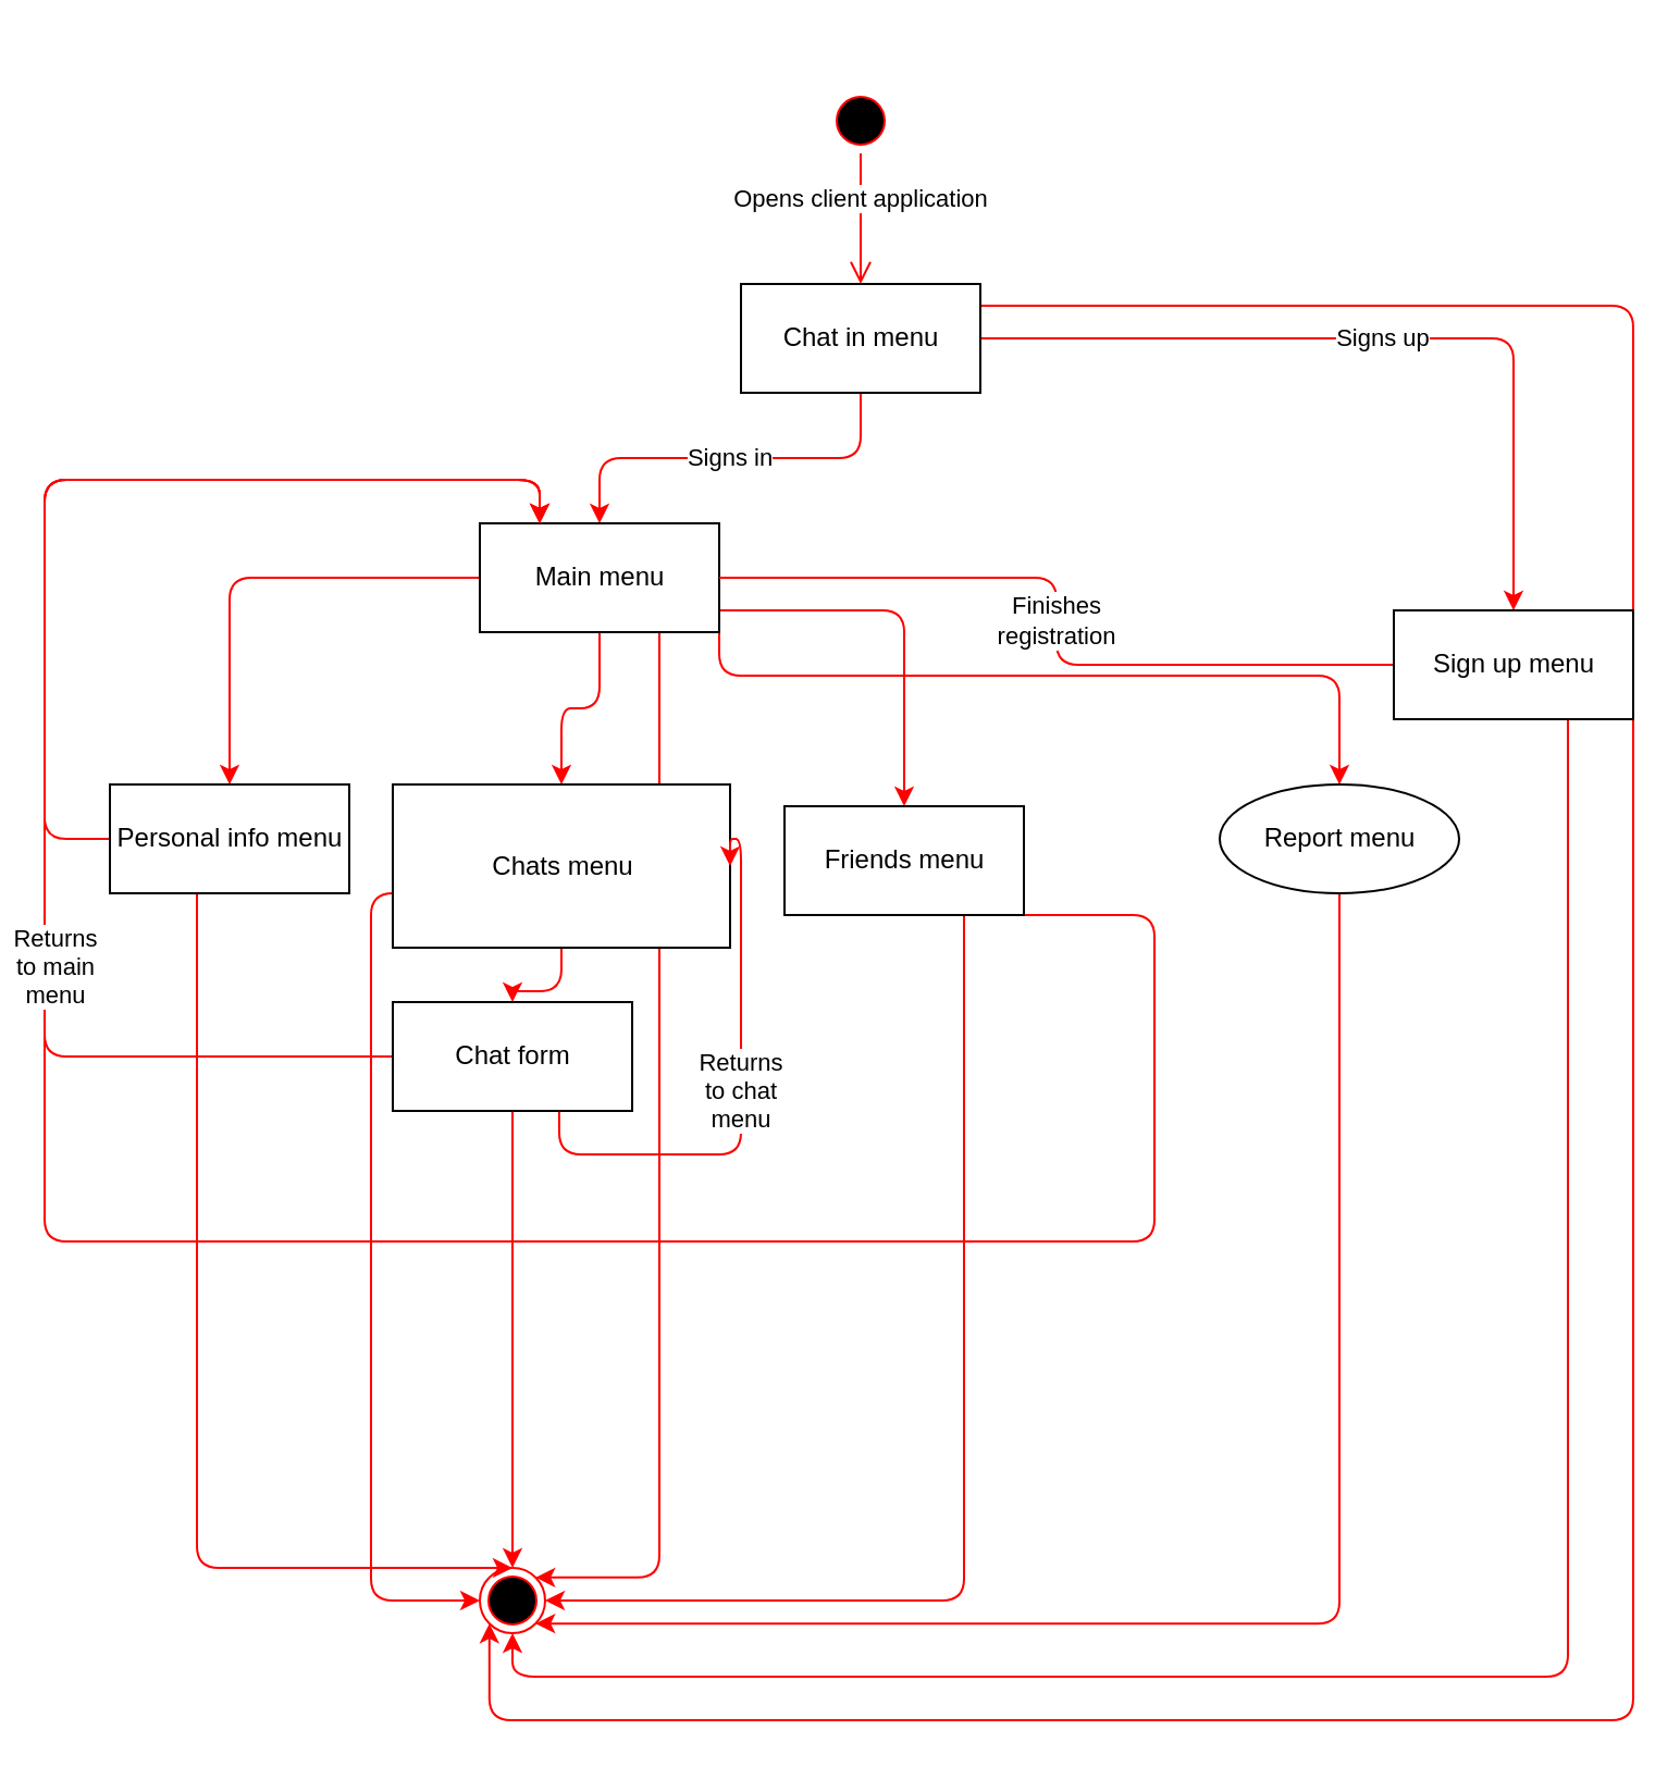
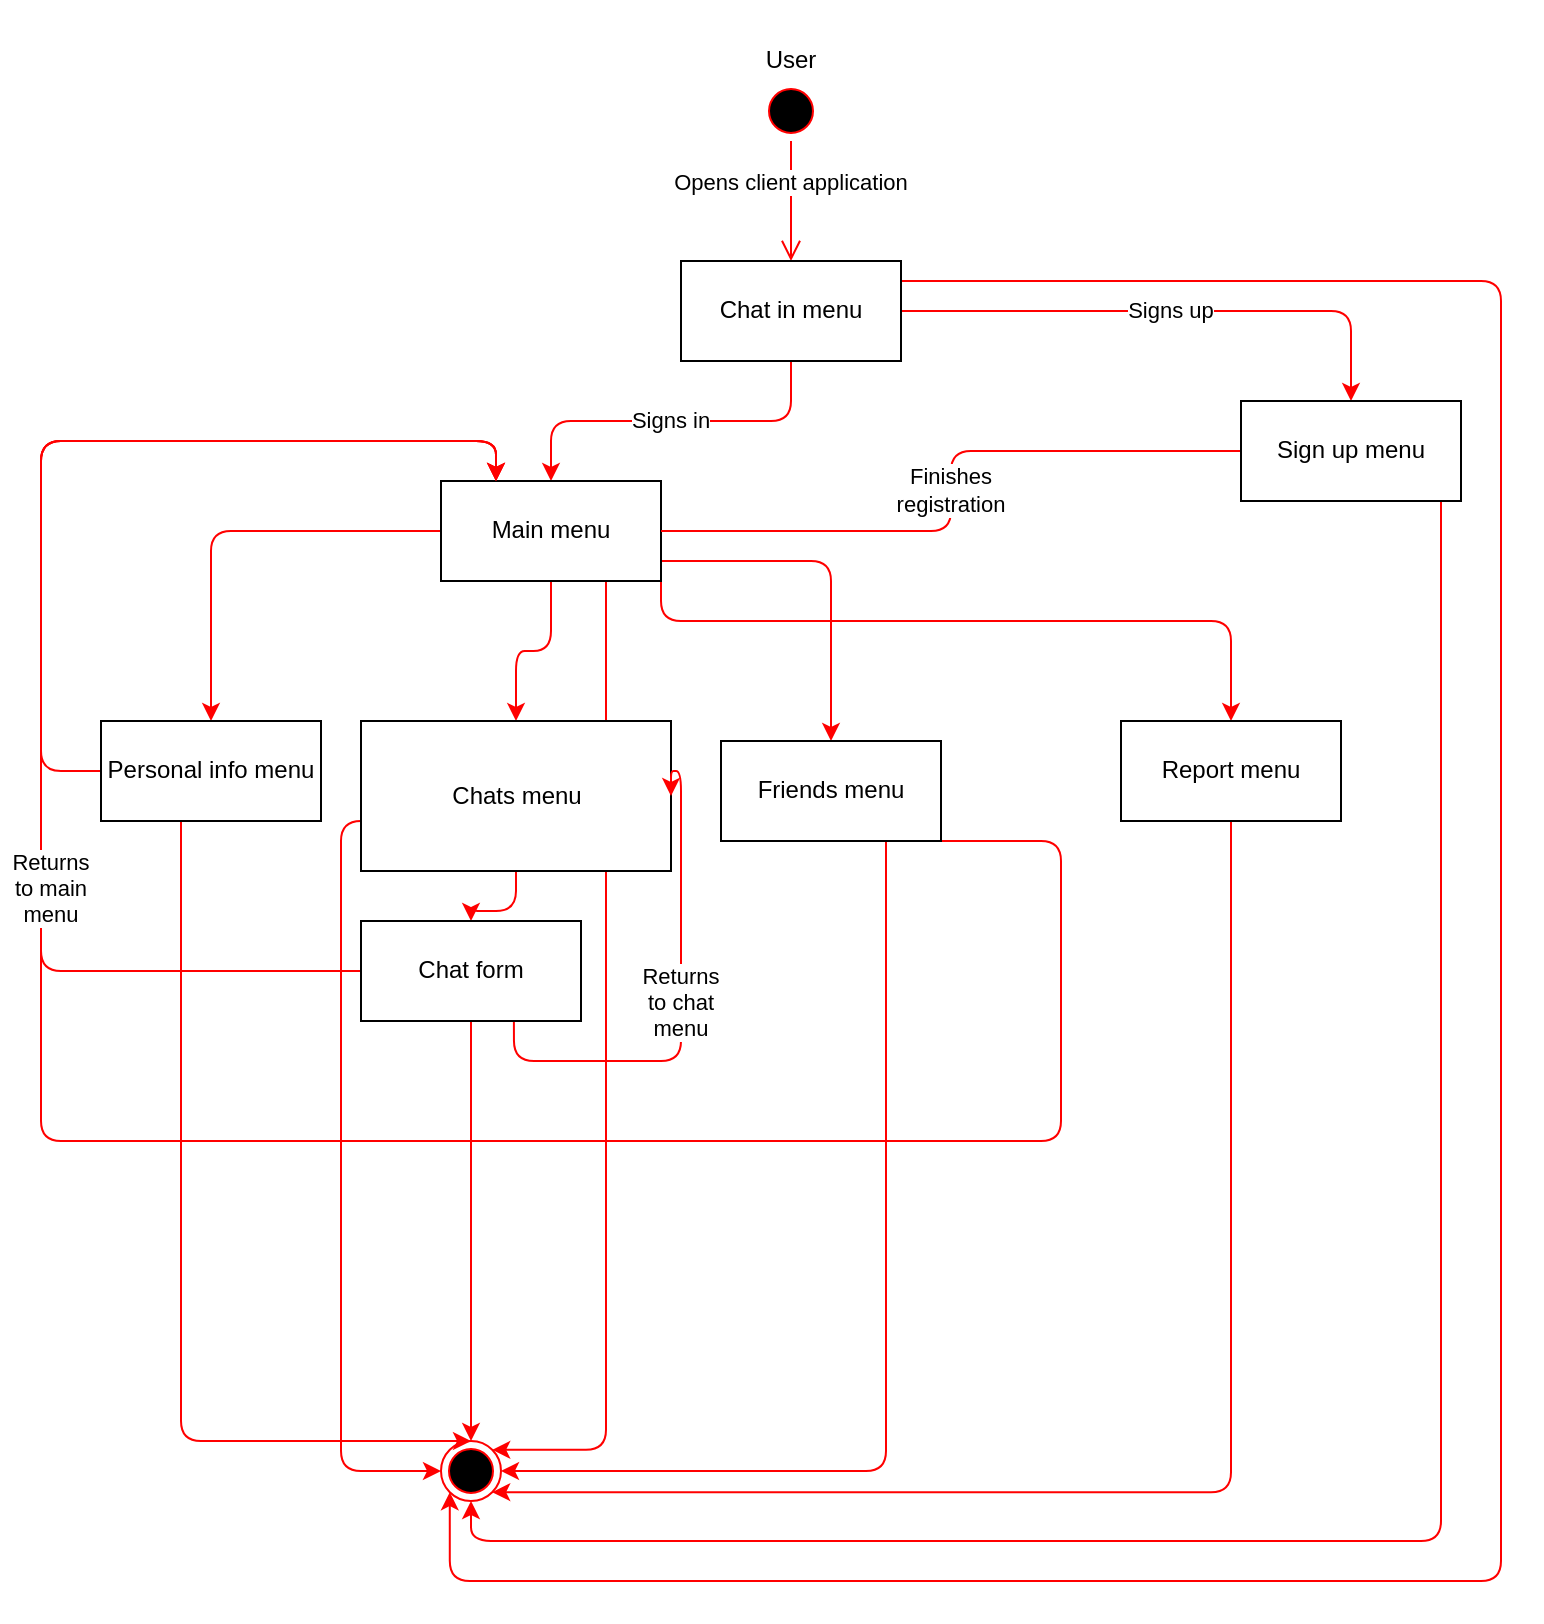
  <mxCell id="0" />
  <mxCell id="1" parent="0" />
  <mxCell id="2" value="Opens client application" style="edgeStyle=orthogonalEdgeStyle;html=1;verticalAlign=bottom;endArrow=open;endSize=8;strokeColor=#ff0000;entryX=0.5;entryY=0;entryDx=0;entryDy=0;" parent="1" source="4" target="9" edge="1"><mxGeometry relative="1" as="geometry"><mxPoint x="395" y="130" as="targetPoint" /></mxGeometry></mxCell>
  <mxCell id="3" value="" style="group" parent="1" vertex="1" connectable="0"><mxGeometry x="375" y="20" width="40" height="50" as="geometry" /></mxCell>
  <mxCell id="4" value="" style="ellipse;html=1;shape=startState;fillColor=#000000;strokeColor=#ff0000;" parent="3" vertex="1"><mxGeometry x="5" y="20" width="30" height="30" as="geometry" /></mxCell>
+ <mxCell id="5" value="User" style="text;html=1;align=center;verticalAlign=middle;resizable=0;points=[];autosize=1;" parent="3" vertex="1"><mxGeometry width="40" height="20" as="geometry" /></mxCell>
  <mxCell id="6" value="Signs in" style="edgeStyle=orthogonalEdgeStyle;rounded=1;orthogonalLoop=1;jettySize=auto;html=1;entryX=0.5;entryY=0;entryDx=0;entryDy=0;strokeColor=#FF0000;exitX=0.5;exitY=1;exitDx=0;exitDy=0;" parent="1" source="9" target="15" edge="1"><mxGeometry relative="1" as="geometry" /></mxCell>
  <mxCell id="7" value="Signs up" style="edgeStyle=orthogonalEdgeStyle;rounded=1;orthogonalLoop=1;jettySize=auto;html=1;entryX=0.5;entryY=0;entryDx=0;entryDy=0;strokeColor=#FF0000;" parent="1" source="9" target="18" edge="1"><mxGeometry relative="1" as="geometry" /></mxCell>
  <mxCell id="8" style="edgeStyle=orthogonalEdgeStyle;rounded=1;orthogonalLoop=1;jettySize=auto;html=1;entryX=0;entryY=1;entryDx=0;entryDy=0;strokeColor=#FF0000;" parent="1" source="9" target="33" edge="1"><mxGeometry relative="1" as="geometry"><Array as="points"><mxPoint x="750" y="140" /><mxPoint x="750" y="790" /><mxPoint x="224" y="790" /></Array></mxGeometry></mxCell>
  <mxCell id="9" value="Chat in menu" style="html=1;" parent="1" vertex="1"><mxGeometry x="340" y="130" width="110" height="50" as="geometry" /></mxCell>
  <mxCell id="10" value="" style="edgeStyle=orthogonalEdgeStyle;rounded=1;orthogonalLoop=1;jettySize=auto;html=1;entryX=0.5;entryY=0;entryDx=0;entryDy=0;strokeColor=#FF0000;" parent="1" source="15" target="21" edge="1"><mxGeometry relative="1" as="geometry" /></mxCell>
  <mxCell id="11" value="" style="edgeStyle=orthogonalEdgeStyle;rounded=1;orthogonalLoop=1;jettySize=auto;html=1;entryX=0.5;entryY=0;entryDx=0;entryDy=0;strokeColor=#FF0000;" parent="1" source="15" target="24" edge="1"><mxGeometry relative="1" as="geometry" /></mxCell>
  <mxCell id="12" style="edgeStyle=orthogonalEdgeStyle;rounded=1;orthogonalLoop=1;jettySize=auto;html=1;entryX=0.5;entryY=0;entryDx=0;entryDy=0;strokeColor=#FF0000;" parent="1" source="15" target="27" edge="1"><mxGeometry relative="1" as="geometry"><Array as="points"><mxPoint x="415" y="280" /></Array></mxGeometry></mxCell>
  <mxCell id="13" style="edgeStyle=orthogonalEdgeStyle;rounded=1;orthogonalLoop=1;jettySize=auto;html=1;exitX=0.75;exitY=1;exitDx=0;exitDy=0;entryX=1;entryY=0;entryDx=0;entryDy=0;strokeColor=#FF0000;" parent="1" source="15" target="33" edge="1"><mxGeometry relative="1" as="geometry"><Array as="points"><mxPoint x="303" y="724" /></Array></mxGeometry></mxCell>
  <mxCell id="14" style="edgeStyle=orthogonalEdgeStyle;rounded=1;orthogonalLoop=1;jettySize=auto;html=1;entryX=0.5;entryY=0;entryDx=0;entryDy=0;strokeColor=#FF0000;exitX=1;exitY=1;exitDx=0;exitDy=0;" parent="1" source="15" target="35" edge="1"><mxGeometry relative="1" as="geometry"><Array as="points"><mxPoint x="330" y="310" /><mxPoint x="615" y="310" /></Array></mxGeometry></mxCell>
  <mxCell id="15" value="Main menu" style="html=1;" parent="1" vertex="1"><mxGeometry x="220" y="240" width="110" height="50" as="geometry" /></mxCell>
  <mxCell id="16" value="Finishes&lt;br&gt;registration" style="edgeStyle=orthogonalEdgeStyle;rounded=1;orthogonalLoop=1;jettySize=auto;html=1;strokeColor=#FF0000;endArrow=none;" parent="1" source="18" target="15" edge="1"><mxGeometry relative="1" as="geometry" /></mxCell>
  <mxCell id="17" style="edgeStyle=orthogonalEdgeStyle;rounded=1;orthogonalLoop=1;jettySize=auto;html=1;entryX=0.5;entryY=1;entryDx=0;entryDy=0;strokeColor=#FF0000;" parent="1" source="18" target="33" edge="1"><mxGeometry relative="1" as="geometry"><Array as="points"><mxPoint x="720" y="770" /><mxPoint x="235" y="770" /></Array></mxGeometry></mxCell>
- <mxCell id="18" value="Sign up menu" style="html=1;" parent="1" vertex="1"><mxGeometry x="640" y="280" width="110" height="50" as="geometry" /></mxCell>
+ <mxCell id="18" value="Sign up menu" style="html=1;" parent="1" vertex="1"><mxGeometry x="620" y="200" width="110" height="50" as="geometry" /></mxCell>
  <mxCell id="19" style="edgeStyle=orthogonalEdgeStyle;rounded=1;orthogonalLoop=1;jettySize=auto;html=1;entryX=0.25;entryY=0;entryDx=0;entryDy=0;strokeColor=#FF0000;" parent="1" source="21" target="15" edge="1"><mxGeometry relative="1" as="geometry"><Array as="points"><mxPoint x="20" y="385" /><mxPoint x="20" y="220" /><mxPoint x="248" y="220" /></Array></mxGeometry></mxCell>
  <mxCell id="20" style="edgeStyle=orthogonalEdgeStyle;rounded=1;orthogonalLoop=1;jettySize=auto;html=1;entryX=0.5;entryY=0;entryDx=0;entryDy=0;strokeColor=#FF0000;" parent="1" source="21" target="33" edge="1"><mxGeometry relative="1" as="geometry"><Array as="points"><mxPoint x="90" y="720" /></Array></mxGeometry></mxCell>
  <mxCell id="21" value="Personal info menu" style="html=1;" parent="1" vertex="1"><mxGeometry x="50" y="360" width="110" height="50" as="geometry" /></mxCell>
  <mxCell id="22" style="edgeStyle=orthogonalEdgeStyle;rounded=1;orthogonalLoop=1;jettySize=auto;html=1;entryX=0.5;entryY=0;entryDx=0;entryDy=0;strokeColor=#FF0000;" parent="1" source="24" target="32" edge="1"><mxGeometry relative="1" as="geometry" /></mxCell>
  <mxCell id="23" style="edgeStyle=orthogonalEdgeStyle;rounded=1;orthogonalLoop=1;jettySize=auto;html=1;exitX=0.25;exitY=1;exitDx=0;exitDy=0;entryX=0;entryY=0.5;entryDx=0;entryDy=0;strokeColor=#FF0000;" parent="1" source="24" target="33" edge="1"><mxGeometry relative="1" as="geometry"><Array as="points"><mxPoint x="170" y="410" /><mxPoint x="170" y="735" /></Array></mxGeometry></mxCell>
  <mxCell id="24" value="Chats menu" style="html=1;" parent="1" vertex="1"><mxGeometry x="180" y="360" width="155" height="75" as="geometry" /></mxCell>
  <mxCell id="25" style="edgeStyle=orthogonalEdgeStyle;rounded=1;orthogonalLoop=1;jettySize=auto;html=1;entryX=0.25;entryY=0;entryDx=0;entryDy=0;strokeColor=#FF0000;exitX=1;exitY=1;exitDx=0;exitDy=0;" parent="1" source="27" target="15" edge="1"><mxGeometry relative="1" as="geometry"><Array as="points"><mxPoint x="530" y="570" /><mxPoint x="20" y="570" /><mxPoint x="20" y="220" /><mxPoint x="248" y="220" /></Array></mxGeometry></mxCell>
  <mxCell id="26" style="edgeStyle=orthogonalEdgeStyle;rounded=1;orthogonalLoop=1;jettySize=auto;html=1;exitX=0.75;exitY=1;exitDx=0;exitDy=0;entryX=1;entryY=0.5;entryDx=0;entryDy=0;strokeColor=#FF0000;" parent="1" source="27" target="33" edge="1"><mxGeometry relative="1" as="geometry" /></mxCell>
  <mxCell id="27" value="Friends menu" style="html=1;" parent="1" vertex="1"><mxGeometry x="360" y="370" width="110" height="50" as="geometry" /></mxCell>
  <mxCell id="28" value="Returns&lt;br&gt;to chat&lt;br&gt;menu" style="edgeStyle=orthogonalEdgeStyle;rounded=1;orthogonalLoop=1;jettySize=auto;html=1;entryX=1;entryY=0.5;entryDx=0;entryDy=0;strokeColor=#FF0000;exitX=0.695;exitY=1;exitDx=0;exitDy=0;exitPerimeter=0;" parent="1" source="32" target="24" edge="1"><mxGeometry relative="1" as="geometry"><Array as="points"><mxPoint x="257" y="530" /><mxPoint x="340" y="530" /><mxPoint x="340" y="385" /></Array></mxGeometry></mxCell>
  <mxCell id="29" style="edgeStyle=orthogonalEdgeStyle;rounded=1;orthogonalLoop=1;jettySize=auto;html=1;entryX=0.25;entryY=0;entryDx=0;entryDy=0;strokeColor=#FF0000;" parent="1" source="32" target="15" edge="1"><mxGeometry relative="1" as="geometry"><Array as="points"><mxPoint x="20" y="485" /><mxPoint x="20" y="220" /><mxPoint x="248" y="220" /></Array></mxGeometry></mxCell>
  <mxCell id="30" value="Returns&lt;br&gt;to main&lt;br&gt;menu" style="edgeLabel;html=1;align=center;verticalAlign=middle;resizable=0;points=[];" parent="29" vertex="1" connectable="0"><mxGeometry x="-0.399" y="-3" relative="1" as="geometry"><mxPoint x="1" as="offset" /></mxGeometry></mxCell>
  <mxCell id="31" style="edgeStyle=orthogonalEdgeStyle;rounded=1;orthogonalLoop=1;jettySize=auto;html=1;entryX=0.5;entryY=0;entryDx=0;entryDy=0;strokeColor=#FF0000;" parent="1" source="32" target="33" edge="1"><mxGeometry relative="1" as="geometry" /></mxCell>
  <mxCell id="32" value="Chat form" style="html=1;" parent="1" vertex="1"><mxGeometry x="180" y="460" width="110" height="50" as="geometry" /></mxCell>
  <mxCell id="33" value="" style="ellipse;html=1;shape=endState;fillColor=#000000;strokeColor=#ff0000;" parent="1" vertex="1"><mxGeometry x="220" y="720" width="30" height="30" as="geometry" /></mxCell>
  <mxCell id="34" style="edgeStyle=orthogonalEdgeStyle;rounded=1;orthogonalLoop=1;jettySize=auto;html=1;entryX=1;entryY=1;entryDx=0;entryDy=0;strokeColor=#FF0000;" parent="1" source="35" target="33" edge="1"><mxGeometry relative="1" as="geometry"><Array as="points"><mxPoint x="615" y="746" /></Array></mxGeometry></mxCell>
- <mxCell id="35" value="Report menu" style="ellipse;html=1;" parent="1" vertex="1"><mxGeometry x="560" y="360" width="110" height="50" as="geometry" /></mxCell>
+ <mxCell id="35" value="Report menu" style="html=1;" parent="1" vertex="1"><mxGeometry x="560" y="360" width="110" height="50" as="geometry" /></mxCell>
